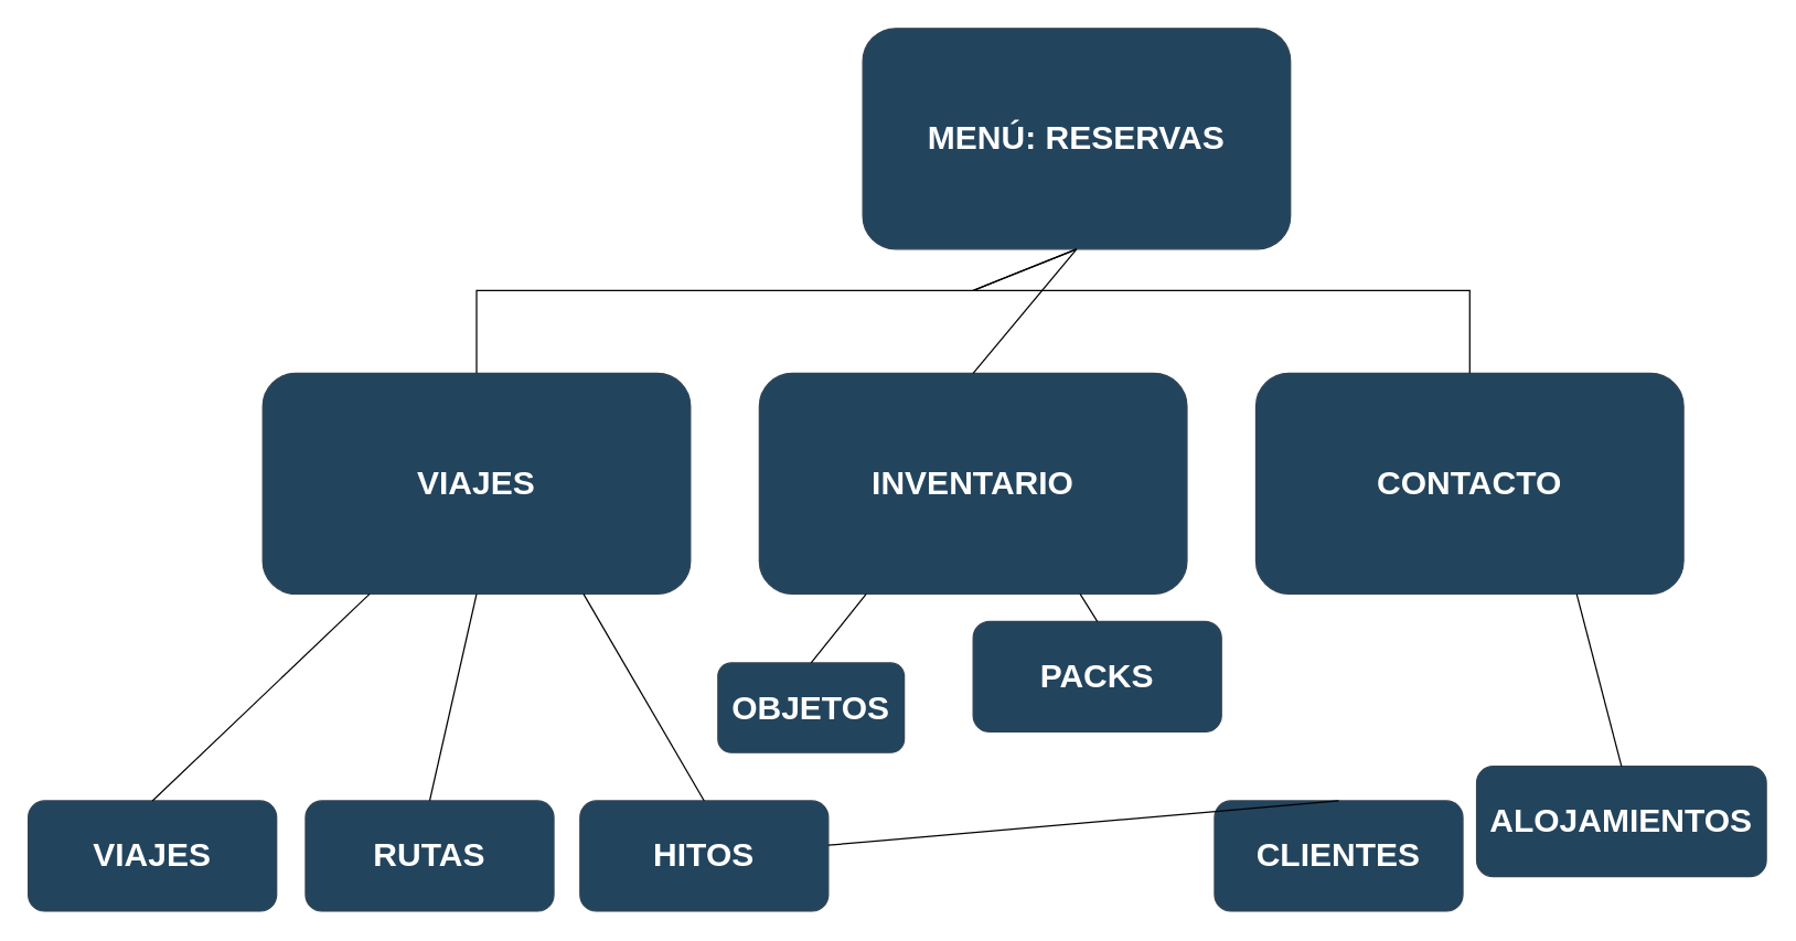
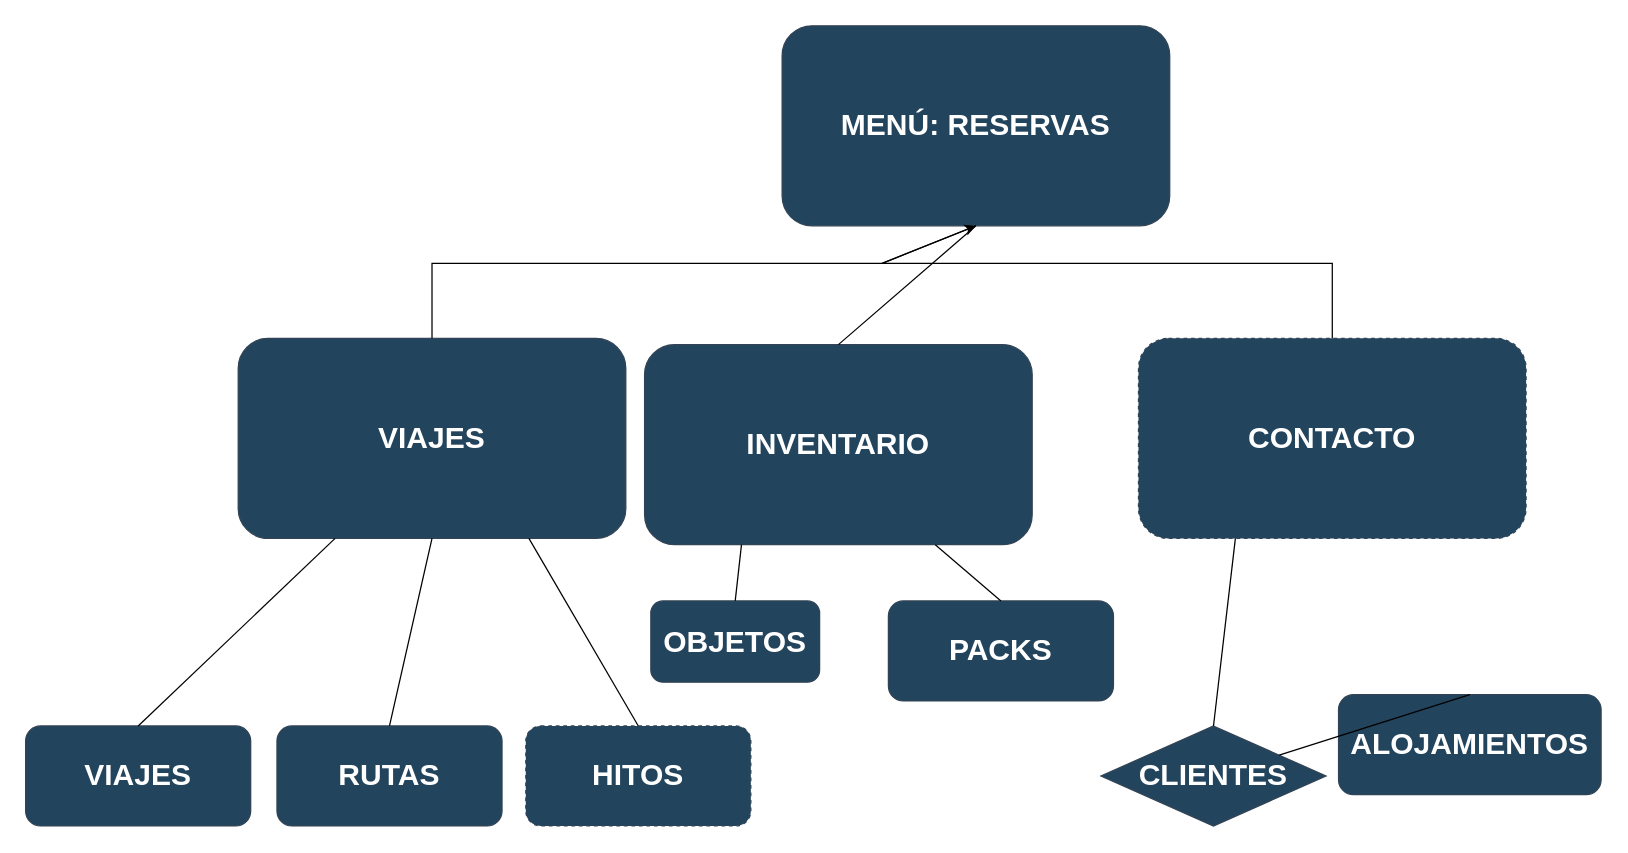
  <mxCell id="0" />
  <mxCell id="1" parent="0" />
  <mxCell id="2" value="&lt;font style=&quot;font-size: 24px;&quot;&gt;&lt;b&gt;MENÚ: RESERVAS&lt;/b&gt;&lt;/font&gt;" style="rounded=1;whiteSpace=wrap;html=1;fillColor=light-dark(#23445d, #7d8c9b);strokeColor=#314354;fontColor=#ffffff;" parent="1" vertex="1"><mxGeometry x="625" y="20" width="310" height="160" as="geometry" /></mxCell>
  <mxCell id="3" value="&lt;span style=&quot;font-size: 24px;&quot;&gt;&lt;b&gt;VIAJES&lt;/b&gt;&lt;/span&gt;" style="rounded=1;whiteSpace=wrap;html=1;fillColor=light-dark(#23445d, #7d8c9b);strokeColor=#314354;fontColor=#ffffff;" parent="1" vertex="1"><mxGeometry x="190" y="270" width="310" height="160" as="geometry" /></mxCell>
- <mxCell id="4" value="&lt;span style=&quot;font-size: 24px;&quot;&gt;&lt;b&gt;INVENTARIO&lt;/b&gt;&lt;/span&gt;" style="rounded=1;whiteSpace=wrap;html=1;fillColor=light-dark(#23445d, #7d8c9b);strokeColor=#314354;fontColor=#ffffff;" parent="1" vertex="1"><mxGeometry x="550" y="270" width="310" height="160" as="geometry" /></mxCell>
- <mxCell id="5" value="&lt;font style=&quot;font-size: 24px;&quot;&gt;&lt;b&gt;CONTACTO&lt;/b&gt;&lt;/font&gt;" style="rounded=1;whiteSpace=wrap;html=1;fillColor=light-dark(#23445d, #7d8c9b);strokeColor=#314354;fontColor=#ffffff;" parent="1" vertex="1"><mxGeometry x="910" y="270" width="310" height="160" as="geometry" /></mxCell>
+ <mxCell id="4" value="&lt;span style=&quot;font-size: 24px;&quot;&gt;&lt;b&gt;INVENTARIO&lt;/b&gt;&lt;/span&gt;" style="rounded=1;whiteSpace=wrap;html=1;fillColor=light-dark(#23445d, #7d8c9b);strokeColor=#314354;fontColor=#ffffff;" parent="1" vertex="1"><mxGeometry x="515" y="275" width="310" height="160" as="geometry" /></mxCell>
+ <mxCell id="5" value="&lt;font style=&quot;font-size: 24px;&quot;&gt;&lt;b&gt;CONTACTO&lt;/b&gt;&lt;/font&gt;" style="rounded=1;whiteSpace=wrap;html=1;fillColor=light-dark(#23445d, #7d8c9b);strokeColor=#314354;fontColor=#ffffff;dashed=1;" parent="1" vertex="1"><mxGeometry x="910" y="270" width="310" height="160" as="geometry" /></mxCell>
  <mxCell id="6" value="" style="endArrow=none;html=1;rounded=0;exitX=0.5;exitY=0;exitDx=0;exitDy=0;entryX=0.5;entryY=1;entryDx=0;entryDy=0;" parent="1" source="3" target="2" edge="1"><mxGeometry width="50" height="50" relative="1" as="geometry"><mxPoint x="550" y="490" as="sourcePoint" /><mxPoint x="595" y="180" as="targetPoint" /><Array as="points"><mxPoint x="345" y="210" /><mxPoint x="705" y="210" /></Array></mxGeometry></mxCell>
- <mxCell id="7" value="" style="endArrow=none;html=1;rounded=0;exitX=0.5;exitY=0;exitDx=0;exitDy=0;entryX=0.5;entryY=1;entryDx=0;entryDy=0;" parent="1" source="5" target="2" edge="1"><mxGeometry width="50" height="50" relative="1" as="geometry"><mxPoint x="600" y="390" as="sourcePoint" /><mxPoint x="755" y="220" as="targetPoint" /><Array as="points"><mxPoint x="1065" y="210" /><mxPoint x="705" y="210" /></Array></mxGeometry></mxCell>
+ <mxCell id="7" value="" style="endArrow=classic;html=1;rounded=0;exitX=0.5;exitY=0;exitDx=0;exitDy=0;entryX=0.5;entryY=1;entryDx=0;entryDy=0;" parent="1" source="5" target="2" edge="1"><mxGeometry width="50" height="50" relative="1" as="geometry"><mxPoint x="600" y="390" as="sourcePoint" /><mxPoint x="755" y="220" as="targetPoint" /><Array as="points"><mxPoint x="1065" y="210" /><mxPoint x="705" y="210" /></Array></mxGeometry></mxCell>
  <mxCell id="8" value="" style="endArrow=none;html=1;rounded=0;entryX=0.5;entryY=1;entryDx=0;entryDy=0;exitX=0.5;exitY=0;exitDx=0;exitDy=0;" parent="1" source="4" target="2" edge="1"><mxGeometry width="50" height="50" relative="1" as="geometry"><mxPoint x="660" y="490" as="sourcePoint" /><mxPoint x="710" y="440" as="targetPoint" /></mxGeometry></mxCell>
  <mxCell id="9" value="&lt;span style=&quot;font-size: 24px;&quot;&gt;&lt;b&gt;VIAJES&lt;/b&gt;&lt;/span&gt;" style="rounded=1;whiteSpace=wrap;html=1;fillColor=light-dark(#23445d, #7d8c9b);strokeColor=#314354;fontColor=#ffffff;" vertex="1" parent="1"><mxGeometry x="20" y="580" width="180" height="80" as="geometry" /></mxCell>
  <mxCell id="10" value="" style="endArrow=none;html=1;rounded=0;exitX=0.5;exitY=0;exitDx=0;exitDy=0;entryX=0.25;entryY=1;entryDx=0;entryDy=0;" edge="1" parent="1" source="9" target="3"><mxGeometry width="50" height="50" relative="1" as="geometry"><mxPoint x="570" y="480" as="sourcePoint" /><mxPoint x="620" y="430" as="targetPoint" /></mxGeometry></mxCell>
  <mxCell id="11" value="&lt;span style=&quot;font-size: 24px;&quot;&gt;&lt;b&gt;RUTAS&lt;/b&gt;&lt;/span&gt;&lt;span style=&quot;color: rgba(0, 0, 0, 0); font-family: monospace; font-size: 0px; text-align: start; text-wrap-mode: nowrap;&quot;&gt;%3CmxGraphModel%3E%3Croot%3E%3CmxCell%20id%3D%220%22%2F%3E%3CmxCell%20id%3D%221%22%20parent%3D%220%22%2F%3E%3CmxCell%20id%3D%222%22%20value%3D%22%26lt%3Bspan%20style%3D%26quot%3Bfont-size%3A%2024px%3B%26quot%3B%26gt%3B%26lt%3Bb%26gt%3BVIAJES%26lt%3B%2Fb%26gt%3B%26lt%3B%2Fspan%26gt%3B%22%20style%3D%22rounded%3D1%3BwhiteSpace%3Dwrap%3Bhtml%3D1%3BfillColor%3Dlight-dark(%2323445d%2C%20%237d8c9b)%3BstrokeColor%3D%23314354%3BfontColor%3D%23ffffff%3B%22%20vertex%3D%221%22%20parent%3D%221%22%3E%3CmxGeometry%20x%3D%22-40%22%20y%3D%22730%22%20width%3D%22180%22%20height%3D%2280%22%20as%3D%22geometry%22%2F%3E%3C%2FmxCell%3E%3CmxCell%20id%3D%223%22%20value%3D%22%22%20style%3D%22endArrow%3Dnone%3Bhtml%3D1%3Brounded%3D0%3BexitX%3D0.5%3BexitY%3D0%3BexitDx%3D0%3BexitDy%3D0%3BentryX%3D0.25%3BentryY%3D1%3BentryDx%3D0%3BentryDy%3D0%3B%22%20edge%3D%221%22%20source%3D%222%22%20parent%3D%221%22%3E%3CmxGeometry%20width%3D%2250%22%20height%3D%2250%22%20relative%3D%221%22%20as%3D%22geometry%22%3E%3CmxPoint%20x%3D%22510%22%20y%3D%22630%22%20as%3D%22sourcePoint%22%2F%3E%3CmxPoint%20x%3D%22208%22%20y%3D%22580%22%20as%3D%22targetPoint%22%2F%3E%3C%2FmxGeometry%3E%3C%2FmxCell%3E%3C%2Froot%3E%3C%2FmxGraphModel%3E&lt;/span&gt;" style="rounded=1;whiteSpace=wrap;html=1;fillColor=light-dark(#23445d, #7d8c9b);strokeColor=#314354;fontColor=#ffffff;" vertex="1" parent="1"><mxGeometry x="221" y="580" width="180" height="80" as="geometry" /></mxCell>
  <mxCell id="12" value="" style="endArrow=none;html=1;rounded=0;exitX=0.5;exitY=0;exitDx=0;exitDy=0;entryX=0.5;entryY=1;entryDx=0;entryDy=0;" edge="1" parent="1" source="11" target="3"><mxGeometry width="50" height="50" relative="1" as="geometry"><mxPoint x="771" y="480" as="sourcePoint" /><mxPoint x="469" y="430" as="targetPoint" /></mxGeometry></mxCell>
- <mxCell id="13" value="&lt;span style=&quot;font-size: 24px;&quot;&gt;&lt;b&gt;HITOS&lt;/b&gt;&lt;/span&gt;" style="rounded=1;whiteSpace=wrap;html=1;fillColor=light-dark(#23445d, #7d8c9b);strokeColor=#314354;fontColor=#ffffff;" vertex="1" parent="1"><mxGeometry x="420" y="580" width="180" height="80" as="geometry" /></mxCell>
+ <mxCell id="13" value="&lt;span style=&quot;font-size: 24px;&quot;&gt;&lt;b&gt;HITOS&lt;/b&gt;&lt;/span&gt;" style="rounded=1;whiteSpace=wrap;html=1;fillColor=light-dark(#23445d, #7d8c9b);strokeColor=#314354;fontColor=#ffffff;dashed=1;" vertex="1" parent="1"><mxGeometry x="420" y="580" width="180" height="80" as="geometry" /></mxCell>
  <mxCell id="14" value="" style="endArrow=none;html=1;rounded=0;exitX=0.5;exitY=0;exitDx=0;exitDy=0;entryX=0.75;entryY=1;entryDx=0;entryDy=0;" edge="1" parent="1" source="13" target="3"><mxGeometry width="50" height="50" relative="1" as="geometry"><mxPoint x="970" y="480" as="sourcePoint" /><mxPoint x="668" y="430" as="targetPoint" /></mxGeometry></mxCell>
  <mxCell id="15" value="&lt;span style=&quot;font-size: 24px;&quot;&gt;&lt;b&gt;OBJETOS&lt;/b&gt;&lt;/span&gt;" style="rounded=1;whiteSpace=wrap;html=1;fillColor=light-dark(#23445d, #7d8c9b);strokeColor=#314354;fontColor=#ffffff;" vertex="1" parent="1"><mxGeometry x="520" y="480" width="135" height="65" as="geometry" /></mxCell>
  <mxCell id="16" value="" style="endArrow=none;html=1;rounded=0;exitX=0.5;exitY=0;exitDx=0;exitDy=0;entryX=0.25;entryY=1;entryDx=0;entryDy=0;" edge="1" parent="1" source="15" target="4"><mxGeometry width="50" height="50" relative="1" as="geometry"><mxPoint x="1070" y="380" as="sourcePoint" /><mxPoint x="768" y="330" as="targetPoint" /></mxGeometry></mxCell>
- <mxCell id="17" value="&lt;span style=&quot;font-size: 24px;&quot;&gt;&lt;b&gt;PACKS&lt;/b&gt;&lt;/span&gt;" style="rounded=1;whiteSpace=wrap;html=1;fillColor=light-dark(#23445d, #7d8c9b);strokeColor=#314354;fontColor=#ffffff;" vertex="1" parent="1"><mxGeometry x="705" y="450" width="180" height="80" as="geometry" /></mxCell>
+ <mxCell id="17" value="&lt;span style=&quot;font-size: 24px;&quot;&gt;&lt;b&gt;PACKS&lt;/b&gt;&lt;/span&gt;" style="rounded=1;whiteSpace=wrap;html=1;fillColor=light-dark(#23445d, #7d8c9b);strokeColor=#314354;fontColor=#ffffff;" vertex="1" parent="1"><mxGeometry x="710" y="480" width="180" height="80" as="geometry" /></mxCell>
  <mxCell id="18" value="" style="endArrow=none;html=1;rounded=0;exitX=0.5;exitY=0;exitDx=0;exitDy=0;entryX=0.75;entryY=1;entryDx=0;entryDy=0;" edge="1" parent="1" source="17" target="4"><mxGeometry width="50" height="50" relative="1" as="geometry"><mxPoint x="1260" y="380" as="sourcePoint" /><mxPoint x="818" y="430" as="targetPoint" /></mxGeometry></mxCell>
- <mxCell id="19" value="&lt;span style=&quot;font-size: 24px;&quot;&gt;&lt;b&gt;CLIENTES&lt;/b&gt;&lt;/span&gt;" style="rounded=1;whiteSpace=wrap;html=1;fillColor=light-dark(#23445d, #7d8c9b);strokeColor=#314354;fontColor=#ffffff;" vertex="1" parent="1"><mxGeometry x="880" y="580" width="180" height="80" as="geometry" /></mxCell>
- <mxCell id="20" value="" style="endArrow=none;html=1;rounded=0;exitX=0.5;exitY=0;exitDx=0;exitDy=0;" edge="1" parent="1" source="19" target="13"><mxGeometry width="50" height="50" relative="1" as="geometry"><mxPoint x="1430" y="480" as="sourcePoint" /><mxPoint x="988" y="530" as="targetPoint" /></mxGeometry></mxCell>
+ <mxCell id="19" value="&lt;span style=&quot;font-size: 24px;&quot;&gt;&lt;b&gt;CLIENTES&lt;/b&gt;&lt;/span&gt;" style="rhombus;whiteSpace=wrap;html=1;fillColor=light-dark(#23445d, #7d8c9b);strokeColor=#314354;fontColor=#ffffff;" vertex="1" parent="1"><mxGeometry x="880" y="580" width="180" height="80" as="geometry" /></mxCell>
+ <mxCell id="20" value="" style="endArrow=none;html=1;rounded=0;exitX=0.5;exitY=0;exitDx=0;exitDy=0;entryX=0.25;entryY=1;entryDx=0;entryDy=0;" edge="1" parent="1" source="19" target="5"><mxGeometry width="50" height="50" relative="1" as="geometry"><mxPoint x="1430" y="480" as="sourcePoint" /><mxPoint x="988" y="530" as="targetPoint" /></mxGeometry></mxCell>
  <mxCell id="21" value="&lt;span style=&quot;font-size: 24px;&quot;&gt;&lt;b&gt;ALOJAMIENTOS&lt;/b&gt;&lt;/span&gt;" style="rounded=1;whiteSpace=wrap;html=1;fillColor=light-dark(#23445d, #7d8c9b);strokeColor=#314354;fontColor=#ffffff;" vertex="1" parent="1"><mxGeometry x="1070" y="555" width="210" height="80" as="geometry" /></mxCell>
- <mxCell id="22" value="" style="endArrow=none;html=1;rounded=0;exitX=0.5;exitY=0;exitDx=0;exitDy=0;entryX=0.75;entryY=1;entryDx=0;entryDy=0;" edge="1" parent="1" source="21" target="5"><mxGeometry width="50" height="50" relative="1" as="geometry"><mxPoint x="1620" y="480" as="sourcePoint" /><mxPoint x="1178" y="430" as="targetPoint" /></mxGeometry></mxCell>
+ <mxCell id="22" value="" style="endArrow=none;html=1;rounded=0;exitX=0.5;exitY=0;exitDx=0;exitDy=0;" edge="1" parent="1" source="21" target="19"><mxGeometry width="50" height="50" relative="1" as="geometry"><mxPoint x="1620" y="480" as="sourcePoint" /><mxPoint x="1178" y="430" as="targetPoint" /></mxGeometry></mxCell>
